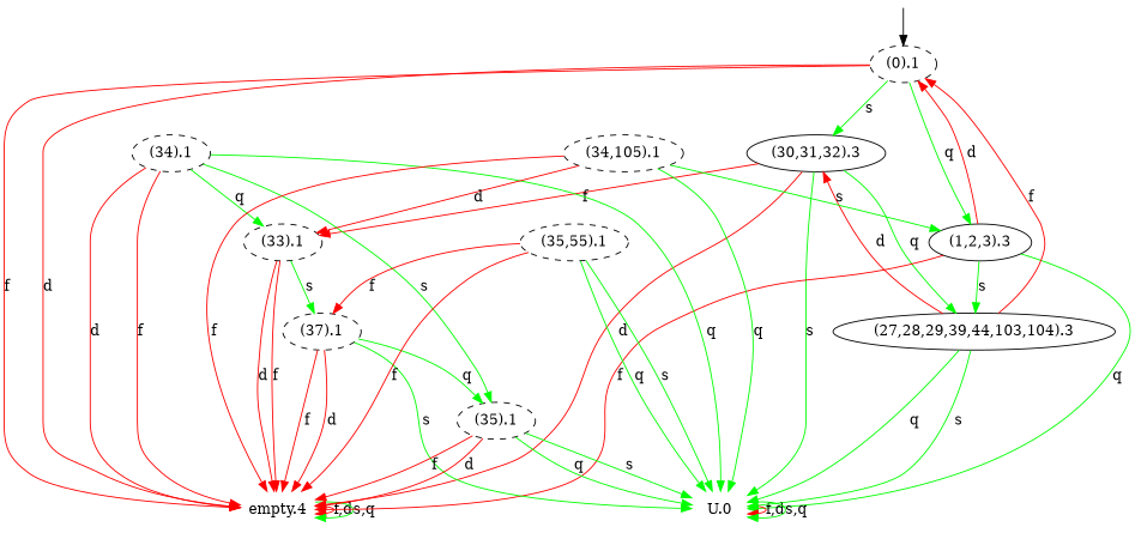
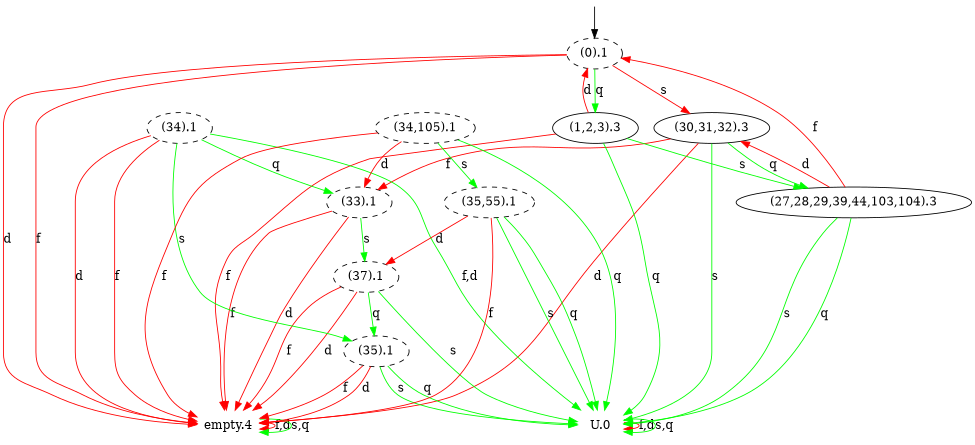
  digraph {
    node [style=dashed]
    edge [color=red]
    initialNode [shape=point style=invis weight=100]
    "(0).1"
    "empty.4" [shape=plaintext style=""]
    "(30,31,32).3" [style=""]
    "(1,2,3).3" [style=""]
    "(33).1"
    "U.0" [shape=plaintext style=""]
    "(27,28,29,39,44,103,104).3" [style=""]
    "(37).1"
    "(35).1"
    "(34).1"
    "(34,105).1"
    "(35,55).1"
    initialNode -> "(0).1" [color=""]
    "(0).1" -> "empty.4" [label=f]
    "(0).1" -> "empty.4" [label=d]
-   "(0).1" -> "(30,31,32).3" [color=green label=s]
+   "(0).1" -> "(30,31,32).3" [label=s]
    "(0).1" -> "(1,2,3).3" [color=green label=q]
    "empty.4" -> "empty.4" [label="f,d"]
    "empty.4" -> "empty.4" [color=green label="s,q"]
    "(30,31,32).3" -> "empty.4" [label=d]
    "(30,31,32).3" -> "(33).1" [label=f]
    "(30,31,32).3" -> "U.0" [color=green label=s]
    "(30,31,32).3" -> "(27,28,29,39,44,103,104).3" [color=green label=q]
    "(1,2,3).3" -> "(0).1" [label=d]
    "(1,2,3).3" -> "empty.4" [label=f]
    "(1,2,3).3" -> "U.0" [color=green label=q]
    "(1,2,3).3" -> "(27,28,29,39,44,103,104).3" [color=green label=s]
    "(33).1" -> "empty.4" [label=f]
    "(33).1" -> "empty.4" [label=d]
    "(33).1" -> "(37).1" [color=green label=s]
    "U.0" -> "U.0" [label="f,d"]
    "U.0" -> "U.0" [color=green label="s,q"]
    "(27,28,29,39,44,103,104).3" -> "(0).1" [label=f]
    "(27,28,29,39,44,103,104).3" -> "(30,31,32).3" [label=d]
    "(27,28,29,39,44,103,104).3" -> "U.0" [color=green label=s]
    "(27,28,29,39,44,103,104).3" -> "U.0" [color=green label=q]
    "(37).1" -> "empty.4" [label=f]
    "(37).1" -> "empty.4" [label=d]
    "(37).1" -> "U.0" [color=green label=s]
    "(37).1" -> "(35).1" [color=green label=q]
    "(35).1" -> "empty.4" [label=f]
    "(35).1" -> "empty.4" [label=d]
    "(35).1" -> "U.0" [color=green label=s]
    "(35).1" -> "U.0" [color=green label=q]
    "(34).1" -> "empty.4" [label=f]
    "(34).1" -> "empty.4" [label=d]
    "(34).1" -> "(33).1" [color=green label=q]
-   "(34).1" -> "U.0" [color=green label=q]
+   "(34).1" -> "U.0" [color=green label="f,d"]
    "(34).1" -> "(35).1" [color=green label=s]
    "(34,105).1" -> "empty.4" [label=f]
    "(34,105).1" -> "(33).1" [label=d]
    "(34,105).1" -> "U.0" [color=green label=q]
-   "(34,105).1" -> "(1,2,3).3" [color=green label=s]
+   "(34,105).1" -> "(35,55).1" [color=green label=s]
    "(35,55).1" -> "empty.4" [label=f]
    "(35,55).1" -> "U.0" [color=green label=s]
    "(35,55).1" -> "U.0" [color=green label=q]
-   "(35,55).1" -> "(37).1" [label=f]
+   "(35,55).1" -> "(37).1" [label=d]
  }
